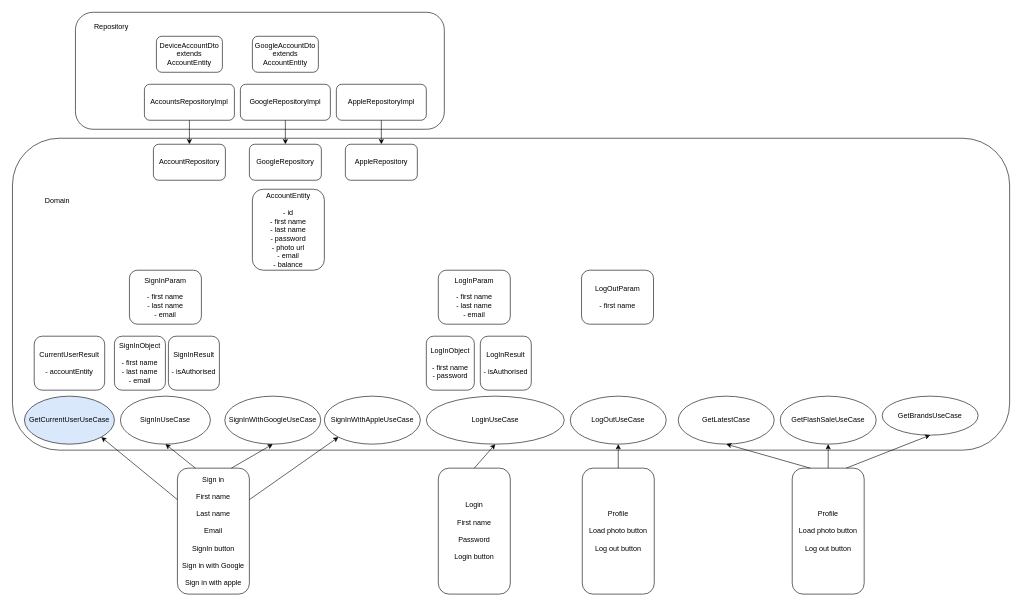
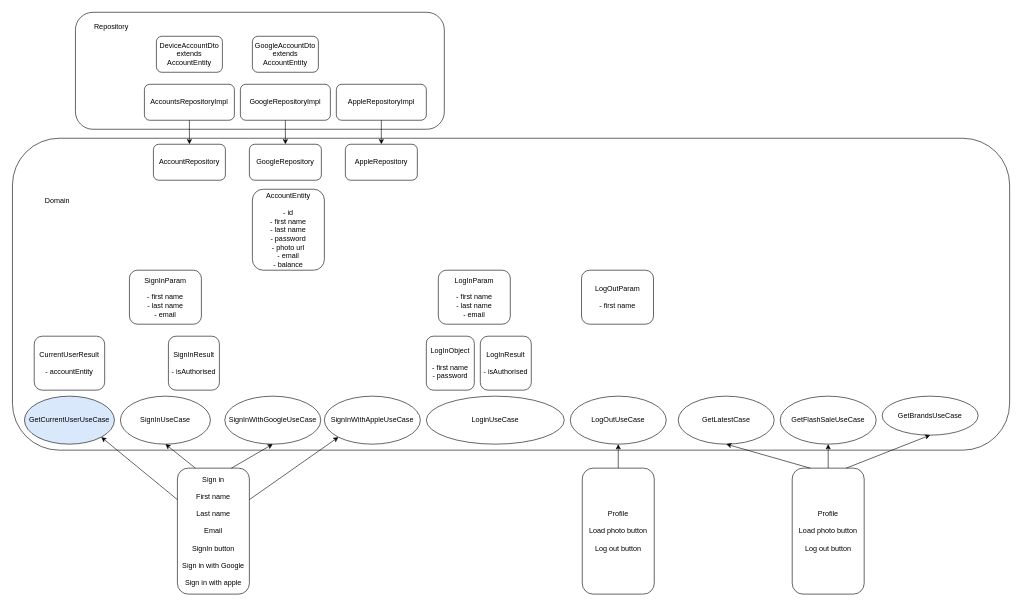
  <mxCell id="0" />
  <mxCell id="1" parent="0" />
  <mxCell id="2" value="" style="rounded=1;whiteSpace=wrap;html=1;" parent="1" vertex="1"><mxGeometry x="20" y="230" width="1662.5" height="520" as="geometry" /></mxCell>
  <mxCell id="3" value="Sign in&lt;br&gt;&lt;br&gt;First name&lt;br&gt;&lt;br&gt;Last name&lt;br&gt;&lt;br&gt;Email&lt;br&gt;&lt;br&gt;SignIn button&lt;br&gt;&lt;br&gt;Sign in with Google&lt;br&gt;&lt;br&gt;Sign in with apple" style="rounded=1;whiteSpace=wrap;html=1;" parent="1" vertex="1"><mxGeometry x="295" y="780" width="120" height="210" as="geometry" /></mxCell>
  <mxCell id="4" value="SignInUseCase" style="ellipse;whiteSpace=wrap;html=1;" parent="1" vertex="1"><mxGeometry x="200" y="660" width="150" height="80" as="geometry" /></mxCell>
  <mxCell id="5" value="SignInWithGoogleUseCase" style="ellipse;whiteSpace=wrap;html=1;" parent="1" vertex="1"><mxGeometry x="374" y="660" width="160" height="80" as="geometry" /></mxCell>
  <mxCell id="6" value="SignInWithAppleUseCase" style="ellipse;whiteSpace=wrap;html=1;" parent="1" vertex="1"><mxGeometry x="540" y="660" width="160" height="80" as="geometry" /></mxCell>
  <mxCell id="7" value="AccountRepository" style="rounded=1;whiteSpace=wrap;html=1;" parent="1" vertex="1"><mxGeometry x="255" y="240" width="120" height="60" as="geometry" /></mxCell>
  <mxCell id="8" value="AccountEntity&lt;br&gt;&lt;br&gt;- id&lt;br&gt;- first name&lt;br style=&quot;border-color: var(--border-color);&quot;&gt;- last name&lt;br&gt;- password&lt;br&gt;- photo url&lt;br&gt;- email&lt;br&gt;- balance" style="rounded=1;whiteSpace=wrap;html=1;" parent="1" vertex="1"><mxGeometry x="420" y="315" width="120" height="135" as="geometry" /></mxCell>
  <mxCell id="9" value="" style="endArrow=classic;html=1;rounded=0;exitX=1;exitY=0.25;exitDx=0;exitDy=0;entryX=0;entryY=1;entryDx=0;entryDy=0;" parent="1" source="3" target="6" edge="1"><mxGeometry width="50" height="50" relative="1" as="geometry"><mxPoint x="534" y="850" as="sourcePoint" /><mxPoint x="584" y="800" as="targetPoint" /></mxGeometry></mxCell>
  <mxCell id="10" value="" style="endArrow=classic;html=1;rounded=0;exitX=0.75;exitY=0;exitDx=0;exitDy=0;entryX=0.5;entryY=1;entryDx=0;entryDy=0;" parent="1" source="3" target="5" edge="1"><mxGeometry width="50" height="50" relative="1" as="geometry"><mxPoint x="430" y="790" as="sourcePoint" /><mxPoint x="616" y="749" as="targetPoint" /></mxGeometry></mxCell>
  <mxCell id="11" value="" style="endArrow=classic;html=1;rounded=0;exitX=0.25;exitY=0;exitDx=0;exitDy=0;entryX=0.5;entryY=1;entryDx=0;entryDy=0;" parent="1" source="3" target="4" edge="1"><mxGeometry width="50" height="50" relative="1" as="geometry"><mxPoint x="430" y="843" as="sourcePoint" /><mxPoint x="616" y="749" as="targetPoint" /></mxGeometry></mxCell>
  <mxCell id="12" value="" style="rounded=1;whiteSpace=wrap;html=1;" parent="1" vertex="1"><mxGeometry x="125" y="20" width="615" height="195" as="geometry" /></mxCell>
  <mxCell id="13" value="Domain" style="text;html=1;strokeColor=none;fillColor=none;align=center;verticalAlign=middle;whiteSpace=wrap;rounded=0;" parent="1" vertex="1"><mxGeometry x="65" y="320" width="60" height="30" as="geometry" /></mxCell>
  <mxCell id="14" value="Repository" style="text;html=1;strokeColor=none;fillColor=none;align=center;verticalAlign=middle;whiteSpace=wrap;rounded=0;" parent="1" vertex="1"><mxGeometry x="155" y="30" width="60" height="30" as="geometry" /></mxCell>
  <mxCell id="15" value="DeviceAccountDto&lt;br&gt;extends&lt;br&gt;AccountEntity" style="rounded=1;whiteSpace=wrap;html=1;" parent="1" vertex="1"><mxGeometry x="260" y="60" width="110" height="60" as="geometry" /></mxCell>
  <mxCell id="16" value="AccountsRepositoryImpl" style="rounded=1;whiteSpace=wrap;html=1;" parent="1" vertex="1"><mxGeometry x="240" y="140" width="150" height="60" as="geometry" /></mxCell>
  <mxCell id="17" value="" style="endArrow=classic;html=1;rounded=0;entryX=0.5;entryY=0;entryDx=0;entryDy=0;" parent="1" source="16" edge="1"><mxGeometry width="50" height="50" relative="1" as="geometry"><mxPoint x="135" y="540" as="sourcePoint" /><mxPoint x="315" y="240" as="targetPoint" /></mxGeometry></mxCell>
- <mxCell id="18" value="Login&lt;br&gt;&lt;br&gt;First name&lt;br&gt;&lt;br&gt;Password&lt;br&gt;&lt;br&gt;Login button" style="rounded=1;whiteSpace=wrap;html=1;" parent="1" vertex="1"><mxGeometry x="730" y="780" width="120" height="210" as="geometry" /></mxCell>
  <mxCell id="19" value="LoginUseCase" style="ellipse;whiteSpace=wrap;html=1;" parent="1" vertex="1"><mxGeometry x="710" y="660" width="230" height="80" as="geometry" /></mxCell>
  <mxCell id="20" value="SignInParam&lt;br&gt;&lt;br&gt;- first name&lt;br style=&quot;border-color: var(--border-color);&quot;&gt;- last name&lt;br style=&quot;border-color: var(--border-color);&quot;&gt;- email" style="rounded=1;whiteSpace=wrap;html=1;" parent="1" vertex="1"><mxGeometry x="215" y="450" width="120" height="90" as="geometry" /></mxCell>
  <mxCell id="21" value="LogInParam&lt;br&gt;&lt;br&gt;- first name&lt;br style=&quot;border-color: var(--border-color);&quot;&gt;- last name&lt;br style=&quot;border-color: var(--border-color);&quot;&gt;- email" style="rounded=1;whiteSpace=wrap;html=1;" parent="1" vertex="1"><mxGeometry x="730" y="450" width="120" height="90" as="geometry" /></mxCell>
- <mxCell id="22" value="" style="endArrow=classic;html=1;rounded=0;entryX=0.5;entryY=1;entryDx=0;entryDy=0;exitX=0.5;exitY=0;exitDx=0;exitDy=0;" parent="1" source="18" target="19" edge="1"><mxGeometry width="50" height="50" relative="1" as="geometry"><mxPoint x="710" y="920" as="sourcePoint" /><mxPoint x="760" y="870" as="targetPoint" /></mxGeometry></mxCell>
- <mxCell id="23" value="SignInObject&lt;br&gt;&lt;br&gt;- first name&lt;br style=&quot;border-color: var(--border-color);&quot;&gt;- last name&lt;br style=&quot;border-color: var(--border-color);&quot;&gt;- email" style="rounded=1;whiteSpace=wrap;html=1;" parent="1" vertex="1"><mxGeometry x="190" y="560" width="85" height="90" as="geometry" /></mxCell>
  <mxCell id="24" value="LogInObject&lt;br&gt;&lt;br&gt;- first name&lt;br style=&quot;border-color: var(--border-color);&quot;&gt;- password" style="rounded=1;whiteSpace=wrap;html=1;" parent="1" vertex="1"><mxGeometry x="710" y="560" width="80" height="90" as="geometry" /></mxCell>
  <mxCell id="25" value="SignInResult&lt;br&gt;&lt;br&gt;- isAuthorised" style="rounded=1;whiteSpace=wrap;html=1;" parent="1" vertex="1"><mxGeometry x="280" y="560" width="85" height="90" as="geometry" /></mxCell>
  <mxCell id="26" value="LogInResult&lt;br&gt;&lt;br&gt;- isAuthorised" style="rounded=1;whiteSpace=wrap;html=1;" parent="1" vertex="1"><mxGeometry x="800" y="560" width="85" height="90" as="geometry" /></mxCell>
  <mxCell id="27" value="Profile&lt;br&gt;&lt;br&gt;Load photo button&lt;br&gt;&lt;br&gt;Log out button" style="rounded=1;whiteSpace=wrap;html=1;" parent="1" vertex="1"><mxGeometry x="970" y="780" width="120" height="210" as="geometry" /></mxCell>
  <mxCell id="28" value="LogOutUseCase" style="ellipse;whiteSpace=wrap;html=1;" parent="1" vertex="1"><mxGeometry x="950" y="660" width="160" height="80" as="geometry" /></mxCell>
  <mxCell id="29" value="GoogleRepository" style="rounded=1;whiteSpace=wrap;html=1;" parent="1" vertex="1"><mxGeometry x="415" y="240" width="120" height="60" as="geometry" /></mxCell>
  <mxCell id="30" value="GoogleAccountDto&lt;br&gt;extends&lt;br&gt;AccountEntity" style="rounded=1;whiteSpace=wrap;html=1;" parent="1" vertex="1"><mxGeometry x="420" y="60" width="110" height="60" as="geometry" /></mxCell>
  <mxCell id="31" value="GoogleRepositoryImpl" style="rounded=1;whiteSpace=wrap;html=1;" parent="1" vertex="1"><mxGeometry x="400" y="140" width="150" height="60" as="geometry" /></mxCell>
  <mxCell id="32" value="" style="endArrow=classic;html=1;rounded=0;entryX=0.5;entryY=0;entryDx=0;entryDy=0;" parent="1" source="31" edge="1"><mxGeometry width="50" height="50" relative="1" as="geometry"><mxPoint x="295" y="540" as="sourcePoint" /><mxPoint x="475" y="240" as="targetPoint" /></mxGeometry></mxCell>
  <mxCell id="33" value="AppleRepository" style="rounded=1;whiteSpace=wrap;html=1;" parent="1" vertex="1"><mxGeometry x="575" y="240" width="120" height="60" as="geometry" /></mxCell>
  <mxCell id="34" value="AppleRepositoryImpl" style="rounded=1;whiteSpace=wrap;html=1;" parent="1" vertex="1"><mxGeometry x="560" y="140" width="150" height="60" as="geometry" /></mxCell>
  <mxCell id="35" value="" style="endArrow=classic;html=1;rounded=0;entryX=0.5;entryY=0;entryDx=0;entryDy=0;" parent="1" source="34" edge="1"><mxGeometry width="50" height="50" relative="1" as="geometry"><mxPoint x="455" y="540" as="sourcePoint" /><mxPoint x="635" y="240" as="targetPoint" /></mxGeometry></mxCell>
  <mxCell id="36" value="GetCurrentUserUseCase" style="ellipse;whiteSpace=wrap;html=1;fillColor=#dae8fc;" parent="1" vertex="1"><mxGeometry x="40" y="660" width="150" height="80" as="geometry" /></mxCell>
  <mxCell id="37" value="CurrentUserResult&lt;br&gt;&lt;br&gt;- accountEntity" style="rounded=1;whiteSpace=wrap;html=1;" parent="1" vertex="1"><mxGeometry x="56.25" y="560" width="117.5" height="90" as="geometry" /></mxCell>
  <mxCell id="38" value="" style="endArrow=classic;html=1;rounded=0;entryX=1;entryY=1;entryDx=0;entryDy=0;exitX=0;exitY=0.25;exitDx=0;exitDy=0;" parent="1" source="3" target="36" edge="1"><mxGeometry width="50" height="50" relative="1" as="geometry"><mxPoint x="220" y="870" as="sourcePoint" /><mxPoint x="270" y="820" as="targetPoint" /></mxGeometry></mxCell>
  <mxCell id="39" value="" style="endArrow=classic;html=1;rounded=0;entryX=0.5;entryY=1;entryDx=0;entryDy=0;exitX=0.5;exitY=0;exitDx=0;exitDy=0;" parent="1" source="27" target="28" edge="1"><mxGeometry width="50" height="50" relative="1" as="geometry"><mxPoint x="960" y="790" as="sourcePoint" /><mxPoint x="1010" y="740" as="targetPoint" /></mxGeometry></mxCell>
  <mxCell id="40" value="Profile&lt;br&gt;&lt;br&gt;Load photo button&lt;br&gt;&lt;br&gt;Log out button" style="rounded=1;whiteSpace=wrap;html=1;" parent="1" vertex="1"><mxGeometry x="1320" y="780" width="120" height="210" as="geometry" /></mxCell>
  <mxCell id="41" value="GetLatestCase" style="ellipse;whiteSpace=wrap;html=1;" parent="1" vertex="1"><mxGeometry x="1130" y="660" width="160" height="80" as="geometry" /></mxCell>
  <mxCell id="42" value="GetFlashSaleUseCase" style="ellipse;whiteSpace=wrap;html=1;" parent="1" vertex="1"><mxGeometry x="1300" y="660" width="160" height="80" as="geometry" /></mxCell>
  <mxCell id="43" value="GetBrandsUseCase" style="ellipse;whiteSpace=wrap;html=1;" parent="1" vertex="1"><mxGeometry x="1470" y="660" width="160" height="65" as="geometry" /></mxCell>
  <mxCell id="44" value="" style="endArrow=classic;html=1;rounded=0;entryX=0.5;entryY=1;entryDx=0;entryDy=0;exitX=0.25;exitY=0;exitDx=0;exitDy=0;" parent="1" source="40" target="41" edge="1"><mxGeometry width="50" height="50" relative="1" as="geometry"><mxPoint x="1300" y="930" as="sourcePoint" /><mxPoint x="1350" y="880" as="targetPoint" /></mxGeometry></mxCell>
  <mxCell id="45" value="" style="endArrow=classic;html=1;rounded=0;entryX=0.5;entryY=1;entryDx=0;entryDy=0;exitX=0.5;exitY=0;exitDx=0;exitDy=0;" parent="1" source="40" target="42" edge="1"><mxGeometry width="50" height="50" relative="1" as="geometry"><mxPoint x="1300" y="930" as="sourcePoint" /><mxPoint x="1350" y="880" as="targetPoint" /></mxGeometry></mxCell>
  <mxCell id="46" value="" style="endArrow=classic;html=1;rounded=0;entryX=0.5;entryY=1;entryDx=0;entryDy=0;exitX=0.75;exitY=0;exitDx=0;exitDy=0;" parent="1" source="40" target="43" edge="1"><mxGeometry width="50" height="50" relative="1" as="geometry"><mxPoint x="1300" y="930" as="sourcePoint" /><mxPoint x="1350" y="880" as="targetPoint" /></mxGeometry></mxCell>
  <mxCell id="47" value="LogOutParam&lt;br&gt;&lt;br&gt;- first name" style="rounded=1;whiteSpace=wrap;html=1;" vertex="1" parent="1"><mxGeometry x="968.75" y="450" width="120" height="90" as="geometry" /></mxCell>
